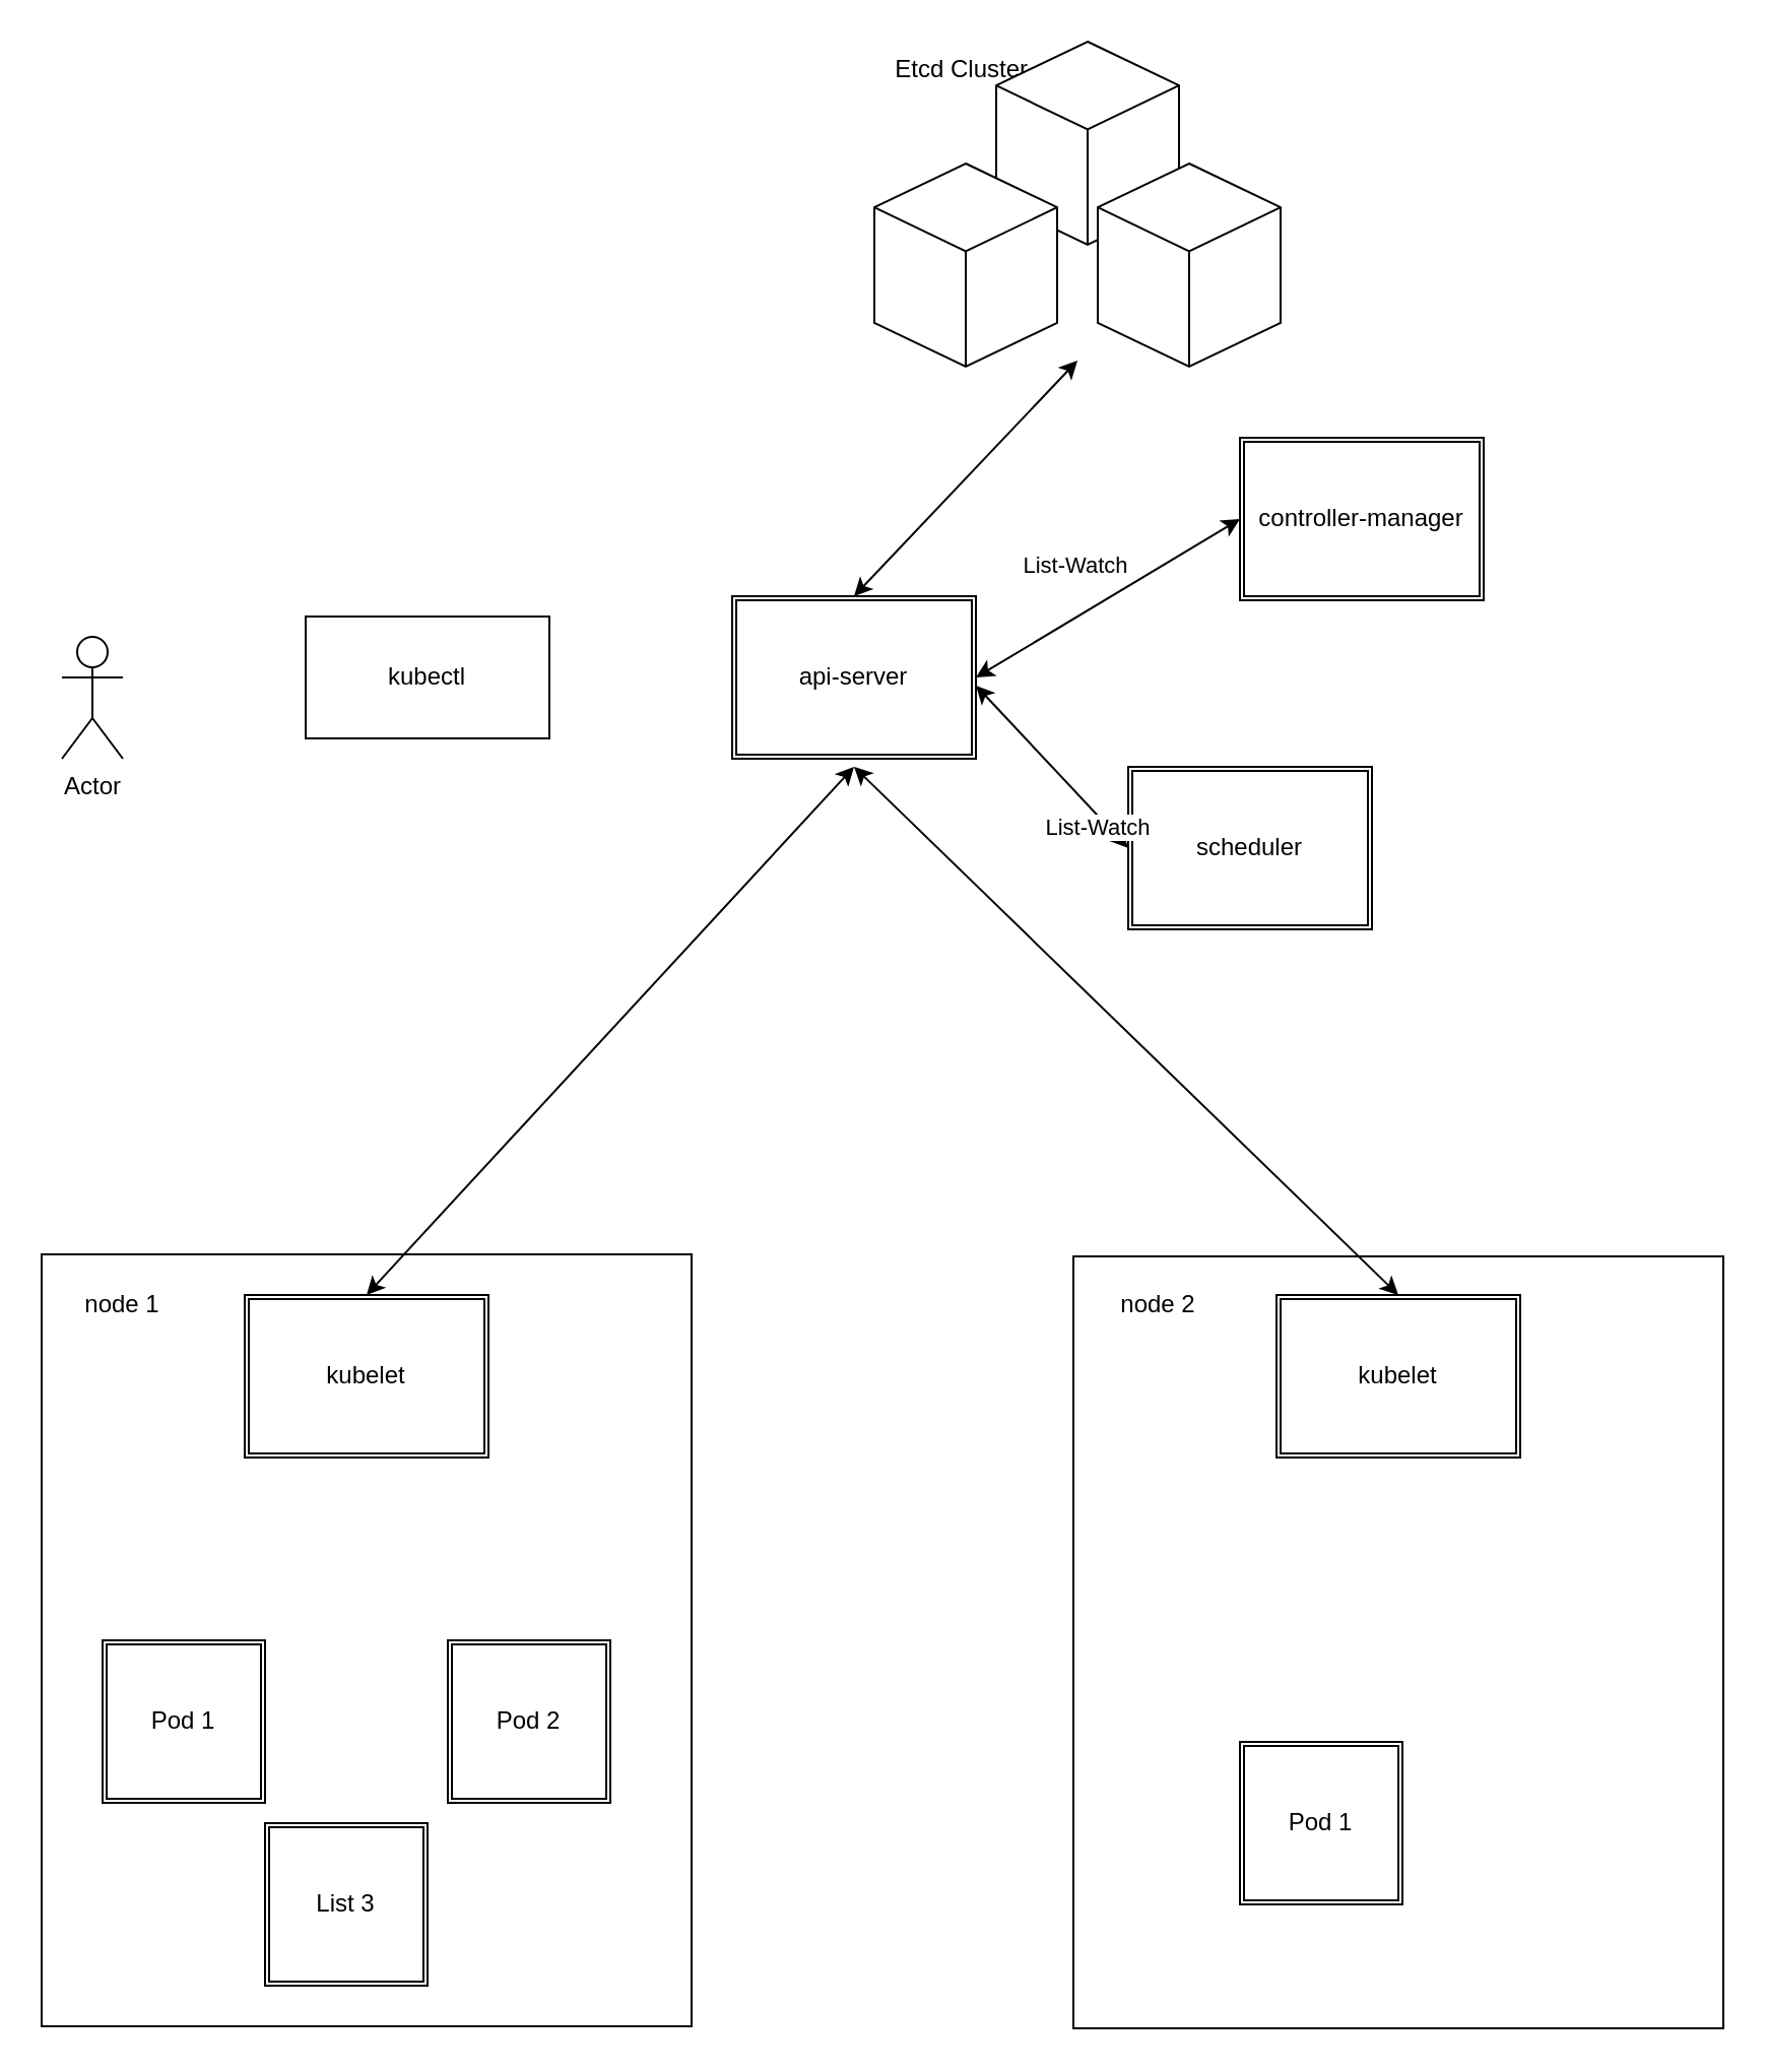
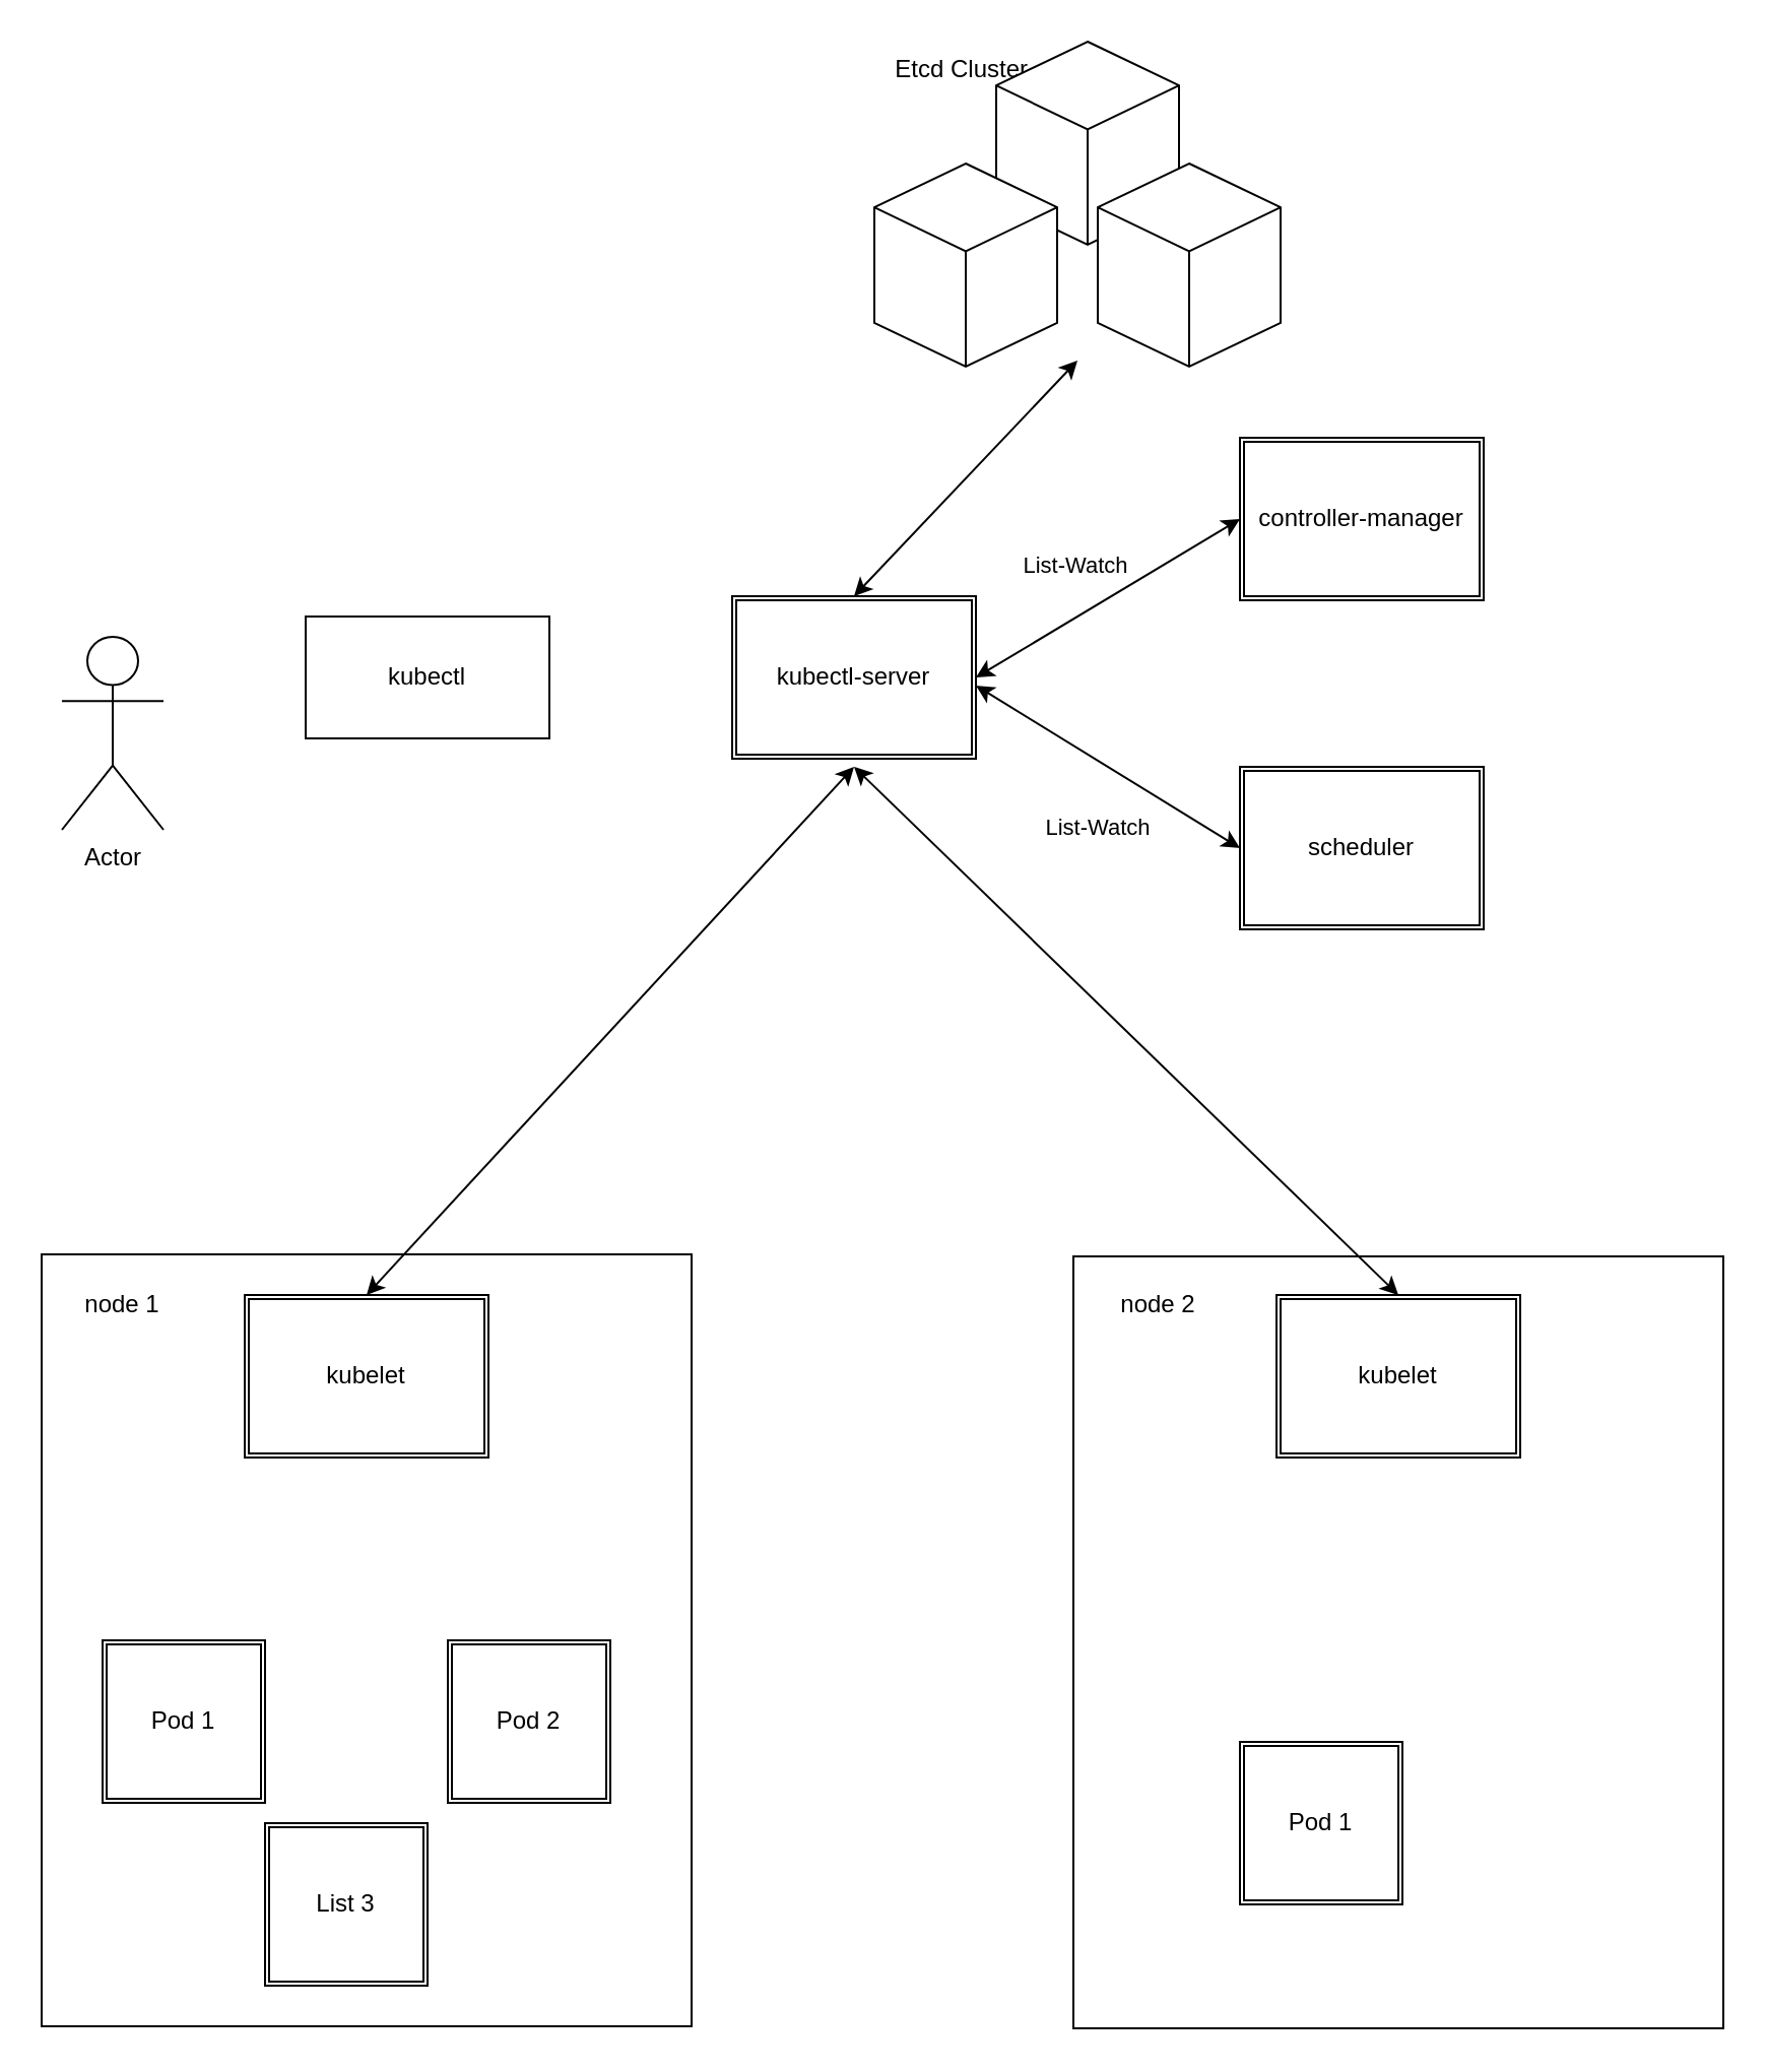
  <mxCell id="0" />
  <mxCell id="1" parent="0" />
  <mxCell id="2" value="" style="rounded=0;whiteSpace=wrap;html=1;" vertex="1" parent="1"><mxGeometry x="528" y="618" width="320" height="380" as="geometry" /></mxCell>
  <mxCell id="3" value="" style="rounded=0;whiteSpace=wrap;html=1;" vertex="1" parent="1"><mxGeometry x="20" y="617" width="320" height="380" as="geometry" /></mxCell>
  <mxCell id="4" value="Etcd Cluster                                  " style="group" vertex="1" connectable="0" parent="1"><mxGeometry x="430" y="20" width="200" height="160" as="geometry" /></mxCell>
  <mxCell id="5" value="" style="html=1;whiteSpace=wrap;shape=isoCube2;backgroundOutline=1;isoAngle=15;" vertex="1" parent="4"><mxGeometry x="60" width="90" height="100" as="geometry" /></mxCell>
  <mxCell id="6" value="" style="html=1;whiteSpace=wrap;shape=isoCube2;backgroundOutline=1;isoAngle=15;" vertex="1" parent="4"><mxGeometry y="60" width="90" height="100" as="geometry" /></mxCell>
  <mxCell id="7" value="" style="html=1;whiteSpace=wrap;shape=isoCube2;backgroundOutline=1;isoAngle=15;" vertex="1" parent="4"><mxGeometry x="110" y="60" width="90" height="100" as="geometry" /></mxCell>
  <mxCell id="8" value="kubectl" style="rounded=0;whiteSpace=wrap;html=1;" vertex="1" parent="1"><mxGeometry x="150" y="303" width="120" height="60" as="geometry" /></mxCell>
- <mxCell id="9" value="Actor" style="shape=umlActor;verticalLabelPosition=bottom;verticalAlign=top;html=1;outlineConnect=0;" vertex="1" parent="1"><mxGeometry x="30" y="313" width="30" height="60" as="geometry" /></mxCell>
- <mxCell id="10" value="api-server" style="shape=ext;double=1;rounded=0;whiteSpace=wrap;html=1;" vertex="1" parent="1"><mxGeometry x="360" y="293" width="120" height="80" as="geometry" /></mxCell>
+ <mxCell id="9" value="Actor" style="shape=umlActor;verticalLabelPosition=bottom;verticalAlign=top;html=1;outlineConnect=0;" vertex="1" parent="1"><mxGeometry x="30" y="313" width="50" height="95" as="geometry" /></mxCell>
+ <mxCell id="10" value="kubectl-server" style="shape=ext;double=1;rounded=0;whiteSpace=wrap;html=1;" vertex="1" parent="1"><mxGeometry x="360" y="293" width="120" height="80" as="geometry" /></mxCell>
  <mxCell id="11" value="controller-manager" style="shape=ext;double=1;rounded=0;whiteSpace=wrap;html=1;" vertex="1" parent="1"><mxGeometry x="610" y="215" width="120" height="80" as="geometry" /></mxCell>
- <mxCell id="12" value="scheduler" style="shape=ext;double=1;rounded=0;whiteSpace=wrap;html=1;" vertex="1" parent="1"><mxGeometry x="555" y="377" width="120" height="80" as="geometry" /></mxCell>
+ <mxCell id="12" value="scheduler" style="shape=ext;double=1;rounded=0;whiteSpace=wrap;html=1;" vertex="1" parent="1"><mxGeometry x="610" y="377" width="120" height="80" as="geometry" /></mxCell>
  <mxCell id="13" value="kubelet" style="shape=ext;double=1;rounded=0;whiteSpace=wrap;html=1;" vertex="1" parent="1"><mxGeometry x="120" y="637" width="120" height="80" as="geometry" /></mxCell>
  <mxCell id="14" value="kubelet" style="shape=ext;double=1;rounded=0;whiteSpace=wrap;html=1;" vertex="1" parent="1"><mxGeometry x="628" y="637" width="120" height="80" as="geometry" /></mxCell>
  <mxCell id="15" value="node 1" style="text;html=1;strokeColor=none;fillColor=none;align=center;verticalAlign=middle;whiteSpace=wrap;rounded=0;" vertex="1" parent="1"><mxGeometry x="30" y="627" width="60" height="30" as="geometry" /></mxCell>
  <mxCell id="16" value="node 2" style="text;html=1;strokeColor=none;fillColor=none;align=center;verticalAlign=middle;whiteSpace=wrap;rounded=0;" vertex="1" parent="1"><mxGeometry x="540" y="627" width="60" height="30" as="geometry" /></mxCell>
  <mxCell id="17" value="Pod 1" style="shape=ext;double=1;whiteSpace=wrap;html=1;aspect=fixed;" vertex="1" parent="1"><mxGeometry x="50" y="807" width="80" height="80" as="geometry" /></mxCell>
  <mxCell id="18" value="List 3" style="shape=ext;double=1;whiteSpace=wrap;html=1;aspect=fixed;" vertex="1" parent="1"><mxGeometry x="130" y="897" width="80" height="80" as="geometry" /></mxCell>
  <mxCell id="19" value="Pod 2" style="shape=ext;double=1;whiteSpace=wrap;html=1;aspect=fixed;" vertex="1" parent="1"><mxGeometry x="220" y="807" width="80" height="80" as="geometry" /></mxCell>
  <mxCell id="20" value="Pod 1" style="shape=ext;double=1;whiteSpace=wrap;html=1;aspect=fixed;" vertex="1" parent="1"><mxGeometry x="610" y="857" width="80" height="80" as="geometry" /></mxCell>
  <mxCell id="21" value="" style="endArrow=classic;startArrow=classic;html=1;rounded=0;exitX=0.5;exitY=0;exitDx=0;exitDy=0;" edge="1" parent="1" source="10"><mxGeometry width="50" height="50" relative="1" as="geometry"><mxPoint x="440" y="265" as="sourcePoint" /><mxPoint x="530" y="177" as="targetPoint" /></mxGeometry></mxCell>
  <mxCell id="22" value="" style="endArrow=classic;startArrow=classic;html=1;rounded=0;exitX=1;exitY=0.5;exitDx=0;exitDy=0;entryX=0;entryY=0.5;entryDx=0;entryDy=0;" edge="1" parent="1" source="10" target="11"><mxGeometry width="50" height="50" relative="1" as="geometry"><mxPoint x="430" y="303" as="sourcePoint" /><mxPoint x="540" y="187" as="targetPoint" /><Array as="points" /></mxGeometry></mxCell>
  <mxCell id="23" value="List-Watch" style="edgeLabel;html=1;align=center;verticalAlign=middle;resizable=0;points=[];" vertex="1" connectable="0" parent="22"><mxGeometry x="-0.226" y="-3" relative="1" as="geometry"><mxPoint x="-4" y="-28" as="offset" /></mxGeometry></mxCell>
  <mxCell id="24" value="" style="endArrow=classic;startArrow=classic;html=1;rounded=0;entryX=0;entryY=0.5;entryDx=0;entryDy=0;" edge="1" parent="1" target="12"><mxGeometry width="50" height="50" relative="1" as="geometry"><mxPoint x="480" y="337" as="sourcePoint" /><mxPoint x="620" y="265" as="targetPoint" /><Array as="points" /></mxGeometry></mxCell>
  <mxCell id="25" value="List-Watch" style="edgeLabel;html=1;align=center;verticalAlign=middle;resizable=0;points=[];" vertex="1" connectable="0" parent="1"><mxGeometry x="539.996" y="406.997" as="geometry" /></mxCell>
  <mxCell id="26" value="" style="endArrow=classic;startArrow=classic;html=1;rounded=0;entryX=0.5;entryY=0;entryDx=0;entryDy=0;" edge="1" parent="1" target="13"><mxGeometry width="50" height="50" relative="1" as="geometry"><mxPoint x="420" y="377" as="sourcePoint" /><mxPoint x="620" y="427" as="targetPoint" /><Array as="points" /></mxGeometry></mxCell>
  <mxCell id="27" value="" style="endArrow=classic;startArrow=classic;html=1;rounded=0;entryX=0.5;entryY=0;entryDx=0;entryDy=0;" edge="1" parent="1" target="14"><mxGeometry width="50" height="50" relative="1" as="geometry"><mxPoint x="420" y="377" as="sourcePoint" /><mxPoint x="190" y="647" as="targetPoint" /><Array as="points" /></mxGeometry></mxCell>
